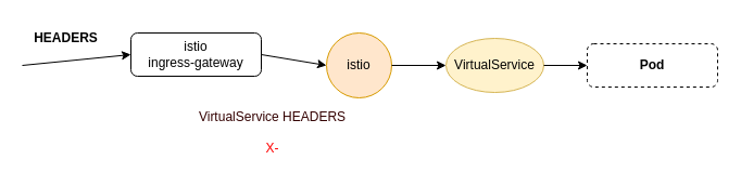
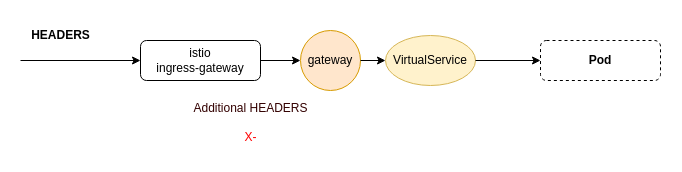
  <mxCell id="0" />
  <mxCell id="1" parent="0" />
- <mxCell id="2" value="istio&lt;div&gt;ingress-gateway&lt;/div&gt;" style="rounded=1;whiteSpace=wrap;html=1;" vertex="1" parent="1"><mxGeometry x="120" y="30" width="120" height="40" as="geometry" /></mxCell>
- <mxCell id="3" value="istio" style="ellipse;whiteSpace=wrap;html=1;aspect=fixed;fillColor=#ffe6cc;strokeColor=#d79b00;" vertex="1" parent="1"><mxGeometry x="300" y="30" width="60" height="60" as="geometry" /></mxCell>
+ <mxCell id="2" value="istio&lt;div&gt;ingress-gateway&lt;/div&gt;" style="rounded=1;whiteSpace=wrap;html=1;" vertex="1" parent="1"><mxGeometry x="140" y="40" width="120" height="40" as="geometry" /></mxCell>
+ <mxCell id="3" value="gateway" style="ellipse;whiteSpace=wrap;html=1;aspect=fixed;fillColor=#ffe6cc;strokeColor=#d79b00;" vertex="1" parent="1"><mxGeometry x="300" y="30" width="60" height="60" as="geometry" /></mxCell>
  <mxCell id="4" value="Pod" style="rounded=1;whiteSpace=wrap;html=1;fontStyle=1;dashed=1;" vertex="1" parent="1"><mxGeometry x="540" y="40" width="120" height="40" as="geometry" /></mxCell>
- <mxCell id="5" value="VirtualService" style="ellipse;whiteSpace=wrap;html=1;fillColor=#fff2cc;strokeColor=#d6b656;" vertex="1" parent="1"><mxGeometry x="410" y="35" width="90" height="50" as="geometry" /></mxCell>
+ <mxCell id="5" value="VirtualService" style="ellipse;whiteSpace=wrap;html=1;fillColor=#fff2cc;strokeColor=#d6b656;" vertex="1" parent="1"><mxGeometry x="385" y="35" width="90" height="50" as="geometry" /></mxCell>
  <mxCell id="6" value="" style="endArrow=classic;html=1;rounded=0;exitX=1;exitY=0.5;exitDx=0;exitDy=0;entryX=0;entryY=0.5;entryDx=0;entryDy=0;" edge="1" parent="1" source="2" target="3"><mxGeometry width="50" height="50" relative="1" as="geometry"><mxPoint x="290" y="160" as="sourcePoint" /><mxPoint x="340" y="110" as="targetPoint" /></mxGeometry></mxCell>
  <mxCell id="7" value="" style="endArrow=classic;html=1;rounded=0;exitX=1;exitY=0.5;exitDx=0;exitDy=0;entryX=0;entryY=0.5;entryDx=0;entryDy=0;" edge="1" parent="1" source="3" target="5"><mxGeometry width="50" height="50" relative="1" as="geometry"><mxPoint x="190" y="70" as="sourcePoint" /><mxPoint x="310" y="70" as="targetPoint" /></mxGeometry></mxCell>
  <mxCell id="8" value="" style="endArrow=classic;html=1;rounded=0;exitX=1;exitY=0.5;exitDx=0;exitDy=0;entryX=0;entryY=0.5;entryDx=0;entryDy=0;" edge="1" parent="1" source="5" target="4"><mxGeometry width="50" height="50" relative="1" as="geometry"><mxPoint x="200" y="80" as="sourcePoint" /><mxPoint x="320" y="80" as="targetPoint" /></mxGeometry></mxCell>
  <mxCell id="9" value="" style="endArrow=classic;html=1;rounded=0;entryX=0;entryY=0.5;entryDx=0;entryDy=0;" edge="1" parent="1" target="2"><mxGeometry width="50" height="50" relative="1" as="geometry"><mxPoint x="20" y="60" as="sourcePoint" /><mxPoint x="340" y="110" as="targetPoint" /></mxGeometry></mxCell>
  <mxCell id="10" value="HEADERS" style="text;html=1;align=center;verticalAlign=middle;resizable=0;points=[];autosize=1;strokeColor=none;fillColor=none;fontStyle=1" vertex="1" parent="1"><mxGeometry x="20" y="20" width="80" height="30" as="geometry" /></mxCell>
- <mxCell id="11" value="&lt;div&gt;&lt;font color=&quot;#330000&quot;&gt;&lt;br&gt;&lt;/font&gt;&lt;/div&gt;&lt;font color=&quot;#330000&quot;&gt;VirtualService HEADERS&lt;/font&gt;&lt;div&gt;&lt;br&gt;&lt;/div&gt;&lt;div&gt;X-&lt;/div&gt;" style="text;html=1;align=center;verticalAlign=middle;resizable=0;points=[];autosize=1;strokeColor=none;fillColor=none;fontColor=#FF0000;" vertex="1" parent="1"><mxGeometry x="180" y="80" width="140" height="70" as="geometry" /></mxCell>
+ <mxCell id="11" value="&lt;div&gt;&lt;font color=&quot;#330000&quot;&gt;&lt;br&gt;&lt;/font&gt;&lt;/div&gt;&lt;font color=&quot;#330000&quot;&gt;Additional HEADERS&lt;/font&gt;&lt;div&gt;&lt;br&gt;&lt;/div&gt;&lt;div&gt;X-&lt;/div&gt;" style="text;html=1;align=center;verticalAlign=middle;resizable=0;points=[];autosize=1;strokeColor=none;fillColor=none;fontColor=#FF0000;" vertex="1" parent="1"><mxGeometry x="180" y="80" width="140" height="70" as="geometry" /></mxCell>
